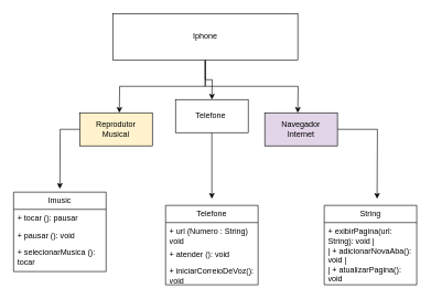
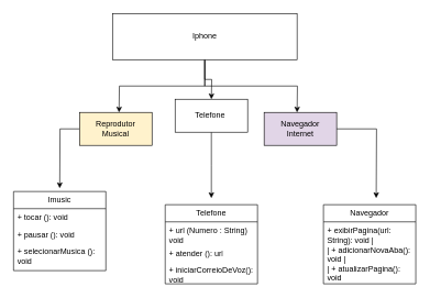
  <mxCell id="0" />
  <mxCell id="1" parent="0" />
  <mxCell id="2" style="edgeStyle=orthogonalEdgeStyle;rounded=0;orthogonalLoop=1;jettySize=auto;html=1;" edge="1" parent="1" source="5"><mxGeometry relative="1" as="geometry"><mxPoint x="320" y="150" as="targetPoint" /></mxGeometry></mxCell>
  <mxCell id="3" style="edgeStyle=orthogonalEdgeStyle;rounded=0;orthogonalLoop=1;jettySize=auto;html=1;" edge="1" parent="1" source="5"><mxGeometry relative="1" as="geometry"><mxPoint x="180" y="170" as="targetPoint" /></mxGeometry></mxCell>
  <mxCell id="4" style="edgeStyle=orthogonalEdgeStyle;rounded=0;orthogonalLoop=1;jettySize=auto;html=1;" edge="1" parent="1" source="5"><mxGeometry relative="1" as="geometry"><mxPoint x="450" y="170" as="targetPoint" /></mxGeometry></mxCell>
  <mxCell id="5" value="Iphone" style="html=1;whiteSpace=wrap;" vertex="1" parent="1"><mxGeometry x="170" y="20" width="280" height="70" as="geometry" /></mxCell>
  <mxCell id="6" style="edgeStyle=orthogonalEdgeStyle;rounded=0;orthogonalLoop=1;jettySize=auto;html=1;" edge="1" parent="1" source="7"><mxGeometry relative="1" as="geometry"><mxPoint x="320" y="300" as="targetPoint" /></mxGeometry></mxCell>
  <mxCell id="7" value="Telefone&amp;nbsp;" style="html=1;whiteSpace=wrap;" vertex="1" parent="1"><mxGeometry x="265" y="150" width="110" height="50" as="geometry" /></mxCell>
  <mxCell id="8" style="edgeStyle=orthogonalEdgeStyle;rounded=0;orthogonalLoop=1;jettySize=auto;html=1;" edge="1" parent="1" source="9"><mxGeometry relative="1" as="geometry"><mxPoint x="90" y="285" as="targetPoint" /></mxGeometry></mxCell>
  <mxCell id="9" value="Reprodutor&lt;br&gt;Musical" style="html=1;whiteSpace=wrap;fillColor=#fff2cc;" vertex="1" parent="1"><mxGeometry x="120" y="170" width="110" height="50" as="geometry" /></mxCell>
  <mxCell id="10" style="edgeStyle=orthogonalEdgeStyle;rounded=0;orthogonalLoop=1;jettySize=auto;html=1;" edge="1" parent="1" source="11"><mxGeometry relative="1" as="geometry"><mxPoint x="570" y="300" as="targetPoint" /></mxGeometry></mxCell>
  <mxCell id="11" value="Navegador&lt;br&gt;Internet" style="html=1;whiteSpace=wrap;fillColor=#e1d5e7;" vertex="1" parent="1"><mxGeometry x="400" y="170" width="110" height="50" as="geometry" /></mxCell>
  <mxCell id="12" value="Imusic" style="swimlane;fontStyle=0;childLayout=stackLayout;horizontal=1;startSize=26;fillColor=none;horizontalStack=0;resizeParent=1;resizeParentMax=0;resizeLast=0;collapsible=1;marginBottom=0;whiteSpace=wrap;html=1;" vertex="1" parent="1"><mxGeometry x="20" y="290" width="140" height="120" as="geometry" /></mxCell>
- <mxCell id="13" value="+ tocar (): pausar" style="text;strokeColor=none;fillColor=none;align=left;verticalAlign=top;spacingLeft=4;spacingRight=4;overflow=hidden;rotatable=0;points=[[0,0.5],[1,0.5]];portConstraint=eastwest;whiteSpace=wrap;html=1;" vertex="1" parent="12"><mxGeometry y="26" width="140" height="26" as="geometry" /></mxCell>
+ <mxCell id="13" value="+ tocar (): void" style="text;strokeColor=none;fillColor=none;align=left;verticalAlign=top;spacingLeft=4;spacingRight=4;overflow=hidden;rotatable=0;points=[[0,0.5],[1,0.5]];portConstraint=eastwest;whiteSpace=wrap;html=1;" vertex="1" parent="12"><mxGeometry y="26" width="140" height="26" as="geometry" /></mxCell>
  <mxCell id="14" value="+ pausar (): void" style="text;strokeColor=none;fillColor=none;align=left;verticalAlign=top;spacingLeft=4;spacingRight=4;overflow=hidden;rotatable=0;points=[[0,0.5],[1,0.5]];portConstraint=eastwest;whiteSpace=wrap;html=1;" vertex="1" parent="12"><mxGeometry y="52" width="140" height="26" as="geometry" /></mxCell>
- <mxCell id="15" value="+ selecionarMusica (): tocar&lt;br&gt;" style="text;strokeColor=none;fillColor=none;align=left;verticalAlign=top;spacingLeft=4;spacingRight=4;overflow=hidden;rotatable=0;points=[[0,0.5],[1,0.5]];portConstraint=eastwest;whiteSpace=wrap;html=1;" vertex="1" parent="12"><mxGeometry y="78" width="140" height="42" as="geometry" /></mxCell>
+ <mxCell id="15" value="+ selecionarMusica (): void&lt;br&gt;" style="text;strokeColor=none;fillColor=none;align=left;verticalAlign=top;spacingLeft=4;spacingRight=4;overflow=hidden;rotatable=0;points=[[0,0.5],[1,0.5]];portConstraint=eastwest;whiteSpace=wrap;html=1;" vertex="1" parent="12"><mxGeometry y="78" width="140" height="42" as="geometry" /></mxCell>
  <mxCell id="16" value="Telefone" style="swimlane;fontStyle=0;childLayout=stackLayout;horizontal=1;startSize=26;fillColor=none;horizontalStack=0;resizeParent=1;resizeParentMax=0;resizeLast=0;collapsible=1;marginBottom=0;whiteSpace=wrap;html=1;" vertex="1" parent="1"><mxGeometry x="250" y="310" width="140" height="120" as="geometry" /></mxCell>
  <mxCell id="17" value="+ url (Numero : String) void" style="text;strokeColor=none;fillColor=none;align=left;verticalAlign=top;spacingLeft=4;spacingRight=4;overflow=hidden;rotatable=0;points=[[0,0.5],[1,0.5]];portConstraint=eastwest;whiteSpace=wrap;html=1;" vertex="1" parent="16"><mxGeometry y="26" width="140" height="34" as="geometry" /></mxCell>
- <mxCell id="18" value="+ atender (): void" style="text;strokeColor=none;fillColor=none;align=left;verticalAlign=top;spacingLeft=4;spacingRight=4;overflow=hidden;rotatable=0;points=[[0,0.5],[1,0.5]];portConstraint=eastwest;whiteSpace=wrap;html=1;" vertex="1" parent="16"><mxGeometry y="60" width="140" height="26" as="geometry" /></mxCell>
+ <mxCell id="18" value="+ atender (): url" style="text;strokeColor=none;fillColor=none;align=left;verticalAlign=top;spacingLeft=4;spacingRight=4;overflow=hidden;rotatable=0;points=[[0,0.5],[1,0.5]];portConstraint=eastwest;whiteSpace=wrap;html=1;" vertex="1" parent="16"><mxGeometry y="60" width="140" height="26" as="geometry" /></mxCell>
  <mxCell id="19" value="+ iniciarCorreioDeVoz(): void&lt;br&gt;" style="text;strokeColor=none;fillColor=none;align=left;verticalAlign=top;spacingLeft=4;spacingRight=4;overflow=hidden;rotatable=0;points=[[0,0.5],[1,0.5]];portConstraint=eastwest;whiteSpace=wrap;html=1;" vertex="1" parent="16"><mxGeometry y="86" width="140" height="34" as="geometry" /></mxCell>
- <mxCell id="20" value="String" style="swimlane;fontStyle=0;childLayout=stackLayout;horizontal=1;startSize=26;fillColor=none;horizontalStack=0;resizeParent=1;resizeParentMax=0;resizeLast=0;collapsible=1;marginBottom=0;whiteSpace=wrap;html=1;" vertex="1" parent="1"><mxGeometry x="490" y="310" width="140" height="120" as="geometry" /></mxCell>
+ <mxCell id="20" value="Navegador" style="swimlane;fontStyle=0;childLayout=stackLayout;horizontal=1;startSize=26;fillColor=none;horizontalStack=0;resizeParent=1;resizeParentMax=0;resizeLast=0;collapsible=1;marginBottom=0;whiteSpace=wrap;html=1;" vertex="1" parent="1"><mxGeometry x="490" y="310" width="140" height="120" as="geometry" /></mxCell>
  <mxCell id="21" value="+ exibirPagina(url: String): void |&lt;br/&gt;| + adicionarNovaAba(): void       |&lt;br/&gt;| + atualizarPagina(): void " style="text;strokeColor=none;fillColor=none;align=left;verticalAlign=top;spacingLeft=4;spacingRight=4;overflow=hidden;rotatable=0;points=[[0,0.5],[1,0.5]];portConstraint=eastwest;whiteSpace=wrap;html=1;" vertex="1" parent="20"><mxGeometry y="26" width="140" height="94" as="geometry" /></mxCell>
